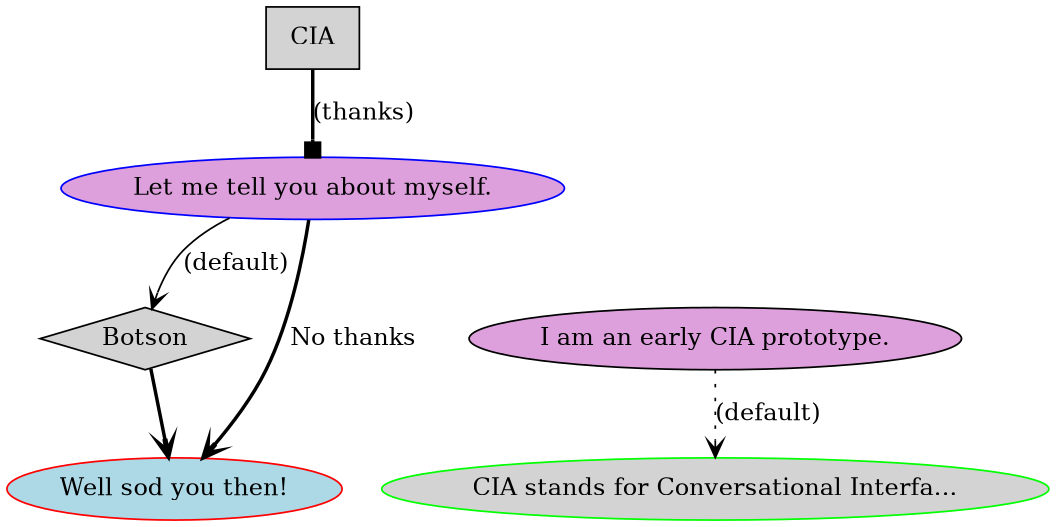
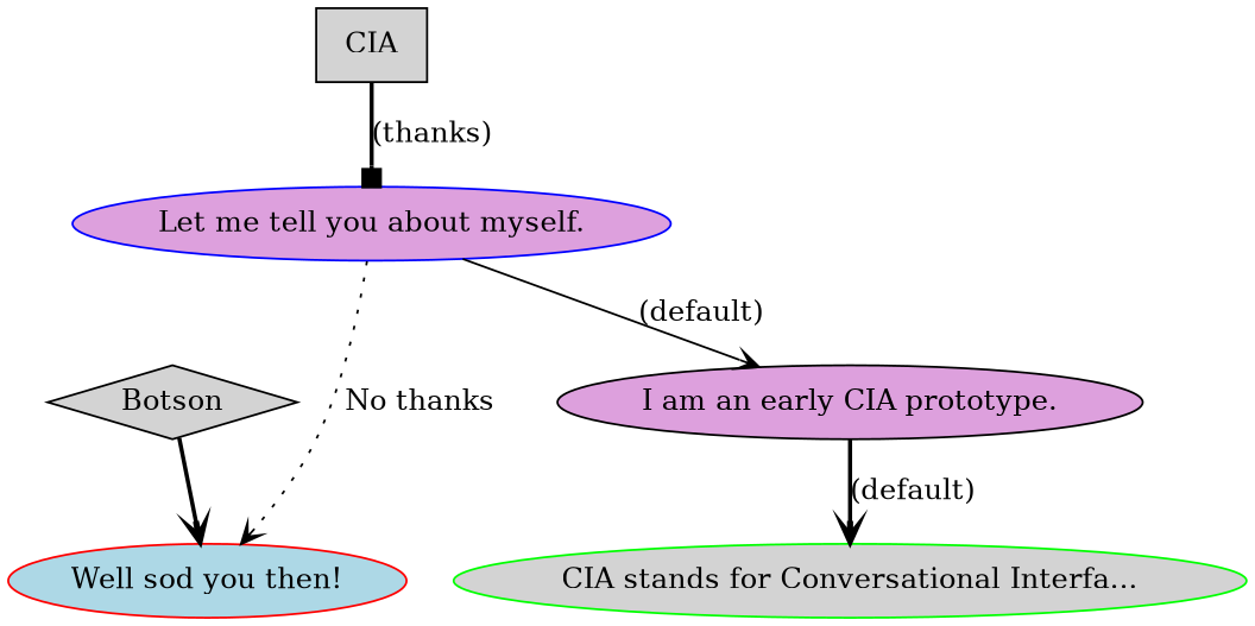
  digraph {
    node [fillcolor=lightgrey style=filled]
    edge [arrowhead=vee style=bold]
    n1 [label=Botson shape=diamond]
    n2 [color=red fillcolor=lightblue label="Well sod you then!"]
    n3 [label=CIA shape=box]
    n4 [color=blue fillcolor=plum label="Let me tell you about myself."]
    n5 [color=black fillcolor=plum label="I am an early CIA prototype."]
    n6 [color=green label="CIA stands for Conversational Interfa..."]
    n1 -> n2
    n3 -> n4 [arrowhead=box label="(thanks)"]
-   n4 -> n2 [label="No thanks"]
-   n4 -> n1 [label="(default)" style=solid]
-   n5 -> n6 [label="(default)" style=dotted]
+   n4 -> n2 [label="No thanks" style=dotted]
+   n4 -> n5 [label="(default)" style=solid]
+   n5 -> n6 [label="(default)"]
  }
